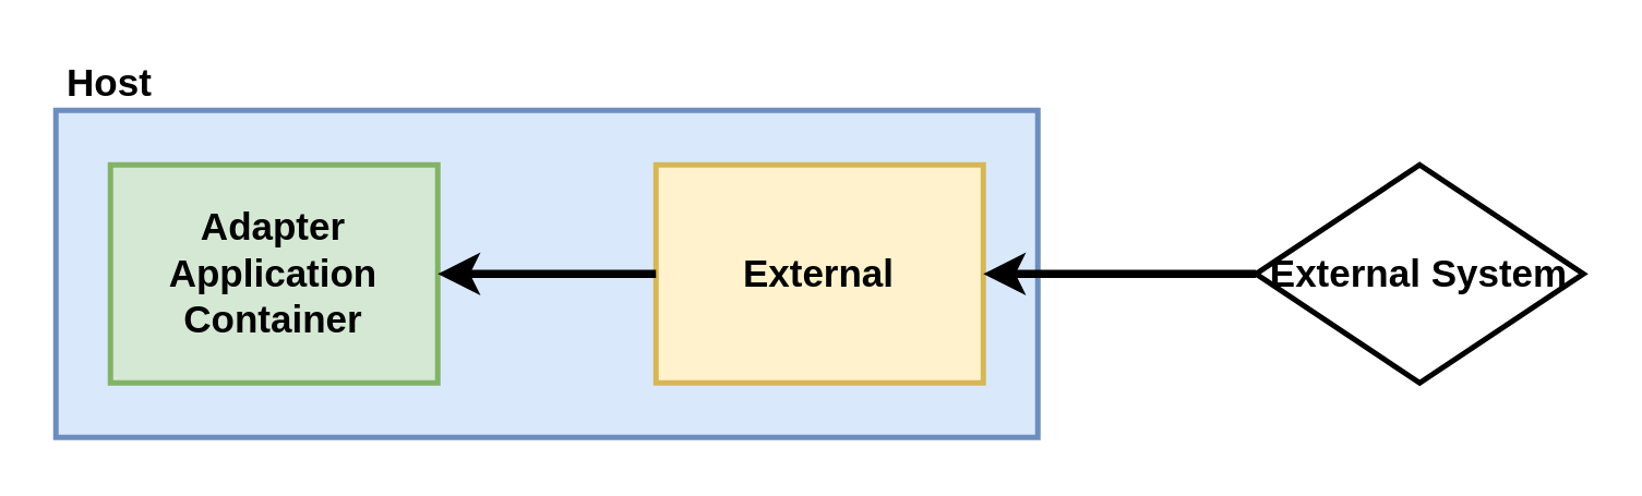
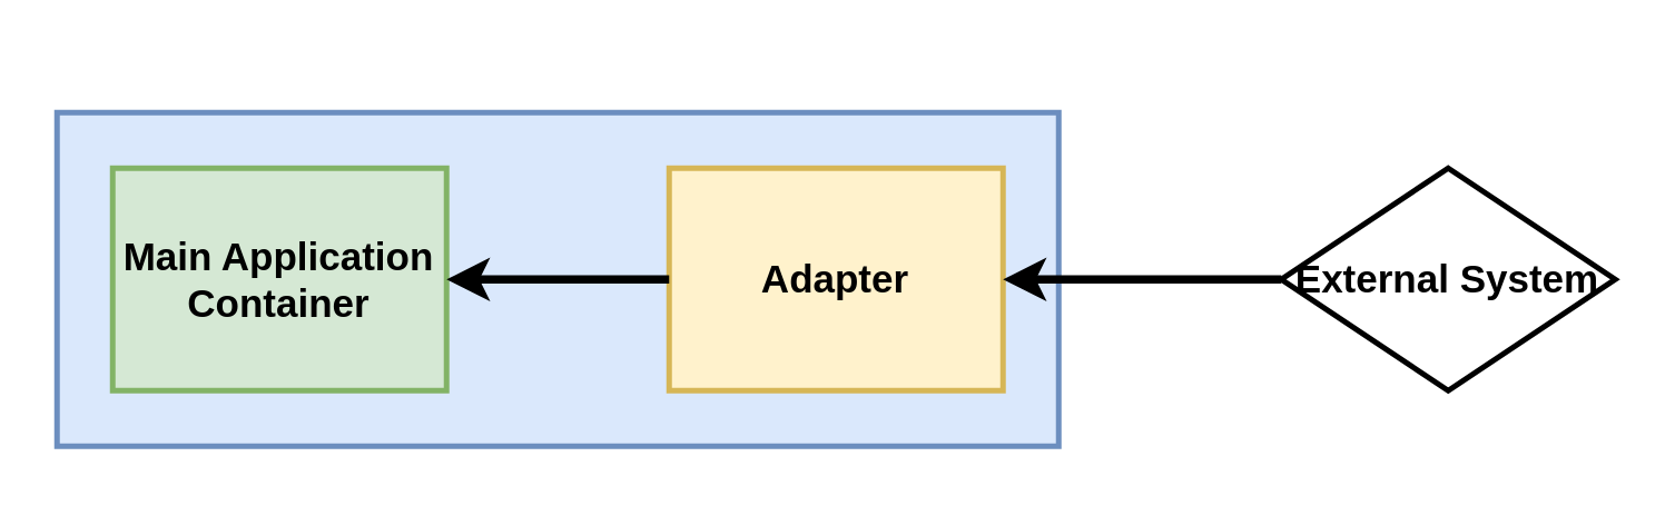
  <mxCell id="0" />
  <mxCell id="1" parent="0" />
  <mxCell id="2" value="" style="rounded=0;whiteSpace=wrap;html=1;strokeWidth=2;fillColor=#dae8fc;strokeColor=#6c8ebf;" vertex="1" parent="1"><mxGeometry x="20" y="40" width="360" height="120" as="geometry" /></mxCell>
- <mxCell id="3" value="&lt;font size=&quot;1&quot;&gt;&lt;b style=&quot;font-size: 14px&quot;&gt;Adapter Application Container&lt;/b&gt;&lt;/font&gt;" style="rounded=0;whiteSpace=wrap;html=1;strokeWidth=2;fillColor=#d5e8d4;strokeColor=#82b366;" vertex="1" parent="1"><mxGeometry x="40" y="60" width="120" height="80" as="geometry" /></mxCell>
- <mxCell id="4" value="&lt;span style=&quot;font-size: 14px&quot;&gt;&lt;b&gt;External&lt;/b&gt;&lt;/span&gt;" style="rounded=0;whiteSpace=wrap;html=1;strokeWidth=2;fillColor=#fff2cc;strokeColor=#d6b656;" vertex="1" parent="1"><mxGeometry x="240" y="60" width="120" height="80" as="geometry" /></mxCell>
+ <mxCell id="3" value="&lt;font size=&quot;1&quot;&gt;&lt;b style=&quot;font-size: 14px&quot;&gt;Main Application Container&lt;/b&gt;&lt;/font&gt;" style="rounded=0;whiteSpace=wrap;html=1;strokeWidth=2;fillColor=#d5e8d4;strokeColor=#82b366;" vertex="1" parent="1"><mxGeometry x="40" y="60" width="120" height="80" as="geometry" /></mxCell>
+ <mxCell id="4" value="&lt;span style=&quot;font-size: 14px&quot;&gt;&lt;b&gt;Adapter&lt;/b&gt;&lt;/span&gt;" style="rounded=0;whiteSpace=wrap;html=1;strokeWidth=2;fillColor=#fff2cc;strokeColor=#d6b656;" vertex="1" parent="1"><mxGeometry x="240" y="60" width="120" height="80" as="geometry" /></mxCell>
  <mxCell id="5" value="" style="endArrow=none;html=1;strokeWidth=3;entryX=0;entryY=0.5;entryDx=0;entryDy=0;exitX=1;exitY=0.5;exitDx=0;exitDy=0;startArrow=classic;startFill=1;endFill=0;" edge="1" parent="1" source="3" target="4"><mxGeometry width="50" height="50" relative="1" as="geometry"><mxPoint x="20" y="230" as="sourcePoint" /><mxPoint x="70" y="180" as="targetPoint" /></mxGeometry></mxCell>
  <mxCell id="6" value="" style="endArrow=none;html=1;strokeWidth=3;exitX=1;exitY=0.5;exitDx=0;exitDy=0;entryX=0;entryY=0.5;entryDx=0;entryDy=0;startArrow=classic;startFill=1;endFill=0;" edge="1" parent="1" source="4" target="7"><mxGeometry width="50" height="50" relative="1" as="geometry"><mxPoint x="430" y="220" as="sourcePoint" /><mxPoint x="410" y="130" as="targetPoint" /></mxGeometry></mxCell>
  <mxCell id="7" value="&lt;font style=&quot;font-size: 14px&quot;&gt;&lt;b&gt;External System&lt;/b&gt;&lt;/font&gt;" style="rhombus;whiteSpace=wrap;html=1;strokeWidth=2;" vertex="1" parent="1"><mxGeometry x="460" y="60" width="120" height="80" as="geometry" /></mxCell>
- <mxCell id="8" value="&lt;font style=&quot;font-size: 14px&quot;&gt;&lt;b&gt;Host&lt;/b&gt;&lt;/font&gt;" style="text;html=1;strokeColor=none;fillColor=none;align=center;verticalAlign=middle;whiteSpace=wrap;rounded=0;" vertex="1" parent="1"><mxGeometry x="20" y="20" width="40" height="20" as="geometry" /></mxCell>
